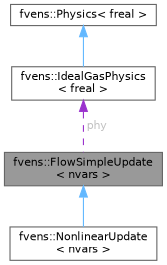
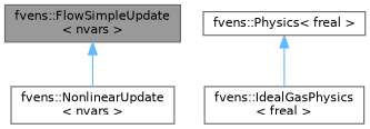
  digraph {
    node [color=gray40 fillcolor=white fontname=Helvetica fontsize=10 shape=box style=filled]
    edge [color=steelblue1 dir=back fontname=Helvetica fontsize=10 labelfontname=Helvetica labelfontsize=10 style=solid]
    n1 [fillcolor=grey60 fontcolor=black height=0.2 label="fvens::FlowSimpleUpdate\l\< nvars \>" width=0.4]
    n2 [height=0.2 label="fvens::NonlinearUpdate\l\< nvars \>" width=0.4]
    n3 [height=0.2 label="fvens::IdealGasPhysics\l\< freal \>" width=0.4]
    n4 [height=0.2 label="fvens::Physics\< freal \>" width=0.4]
    n1 -> n2
-   n3 -> n1 [color=darkorchid3 fontcolor=grey label=" phy" style=dashed]
    n4 -> n3
  }
